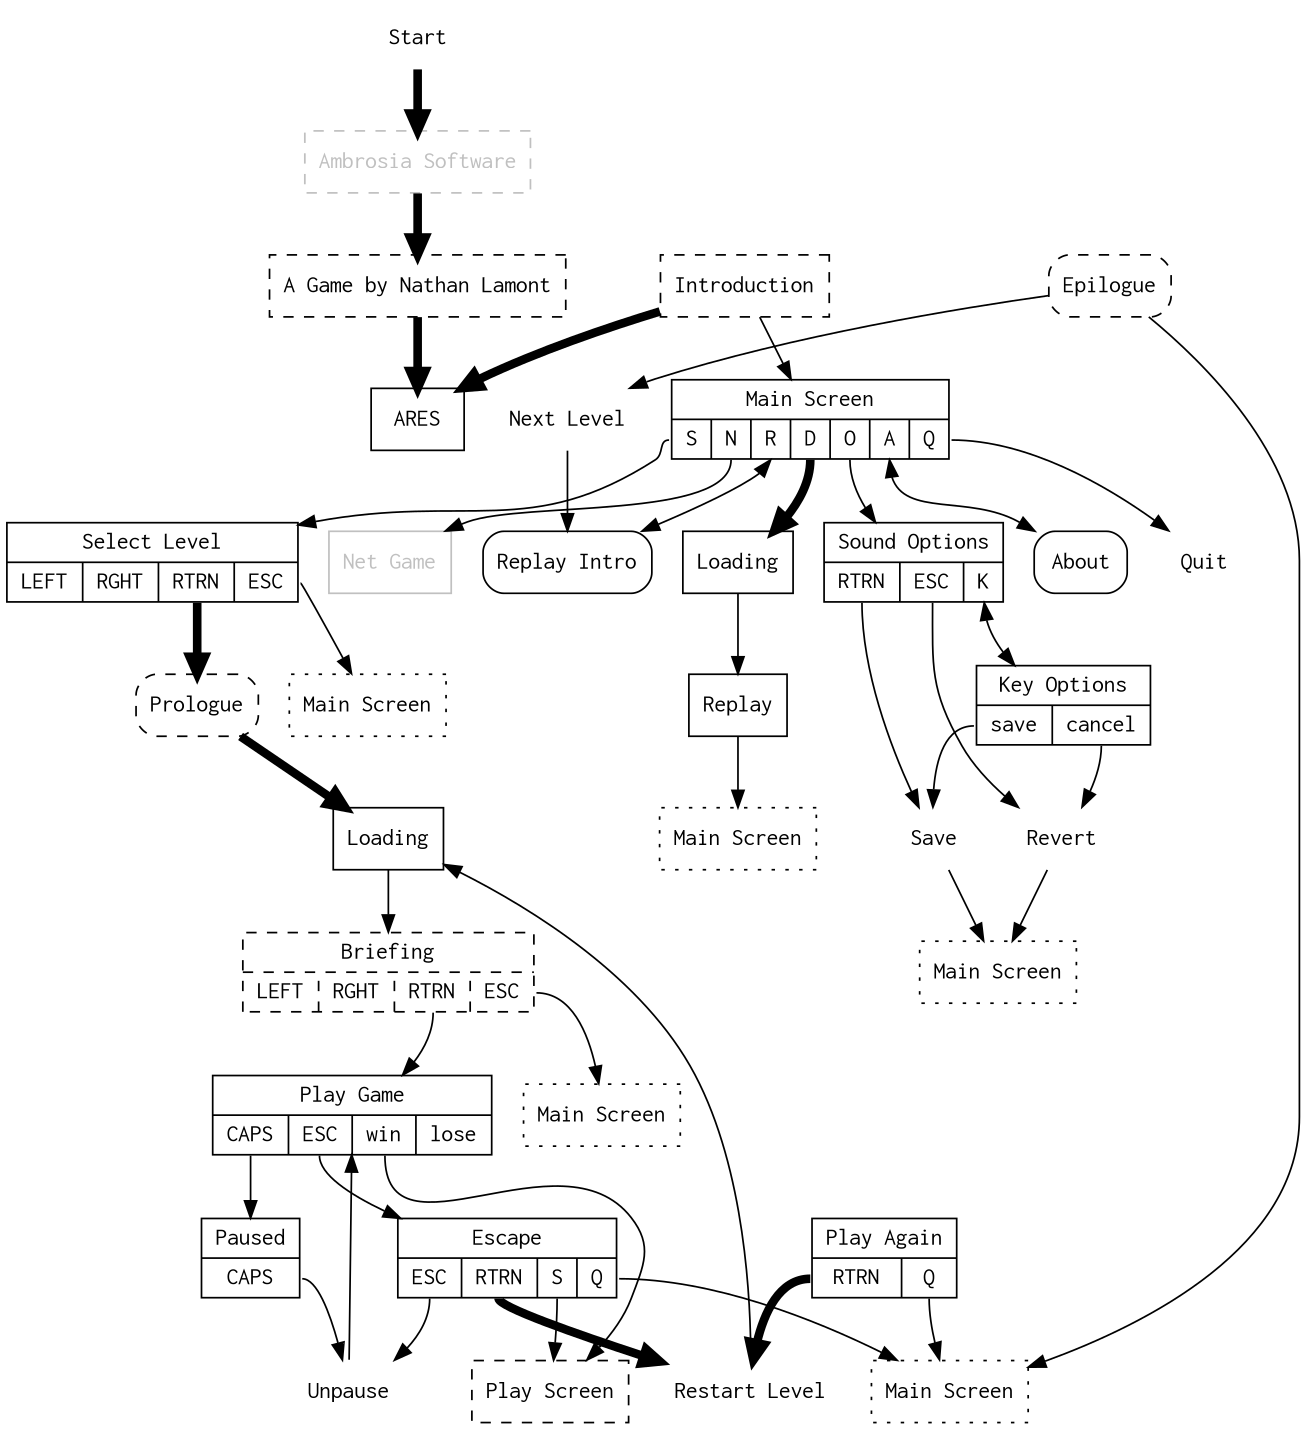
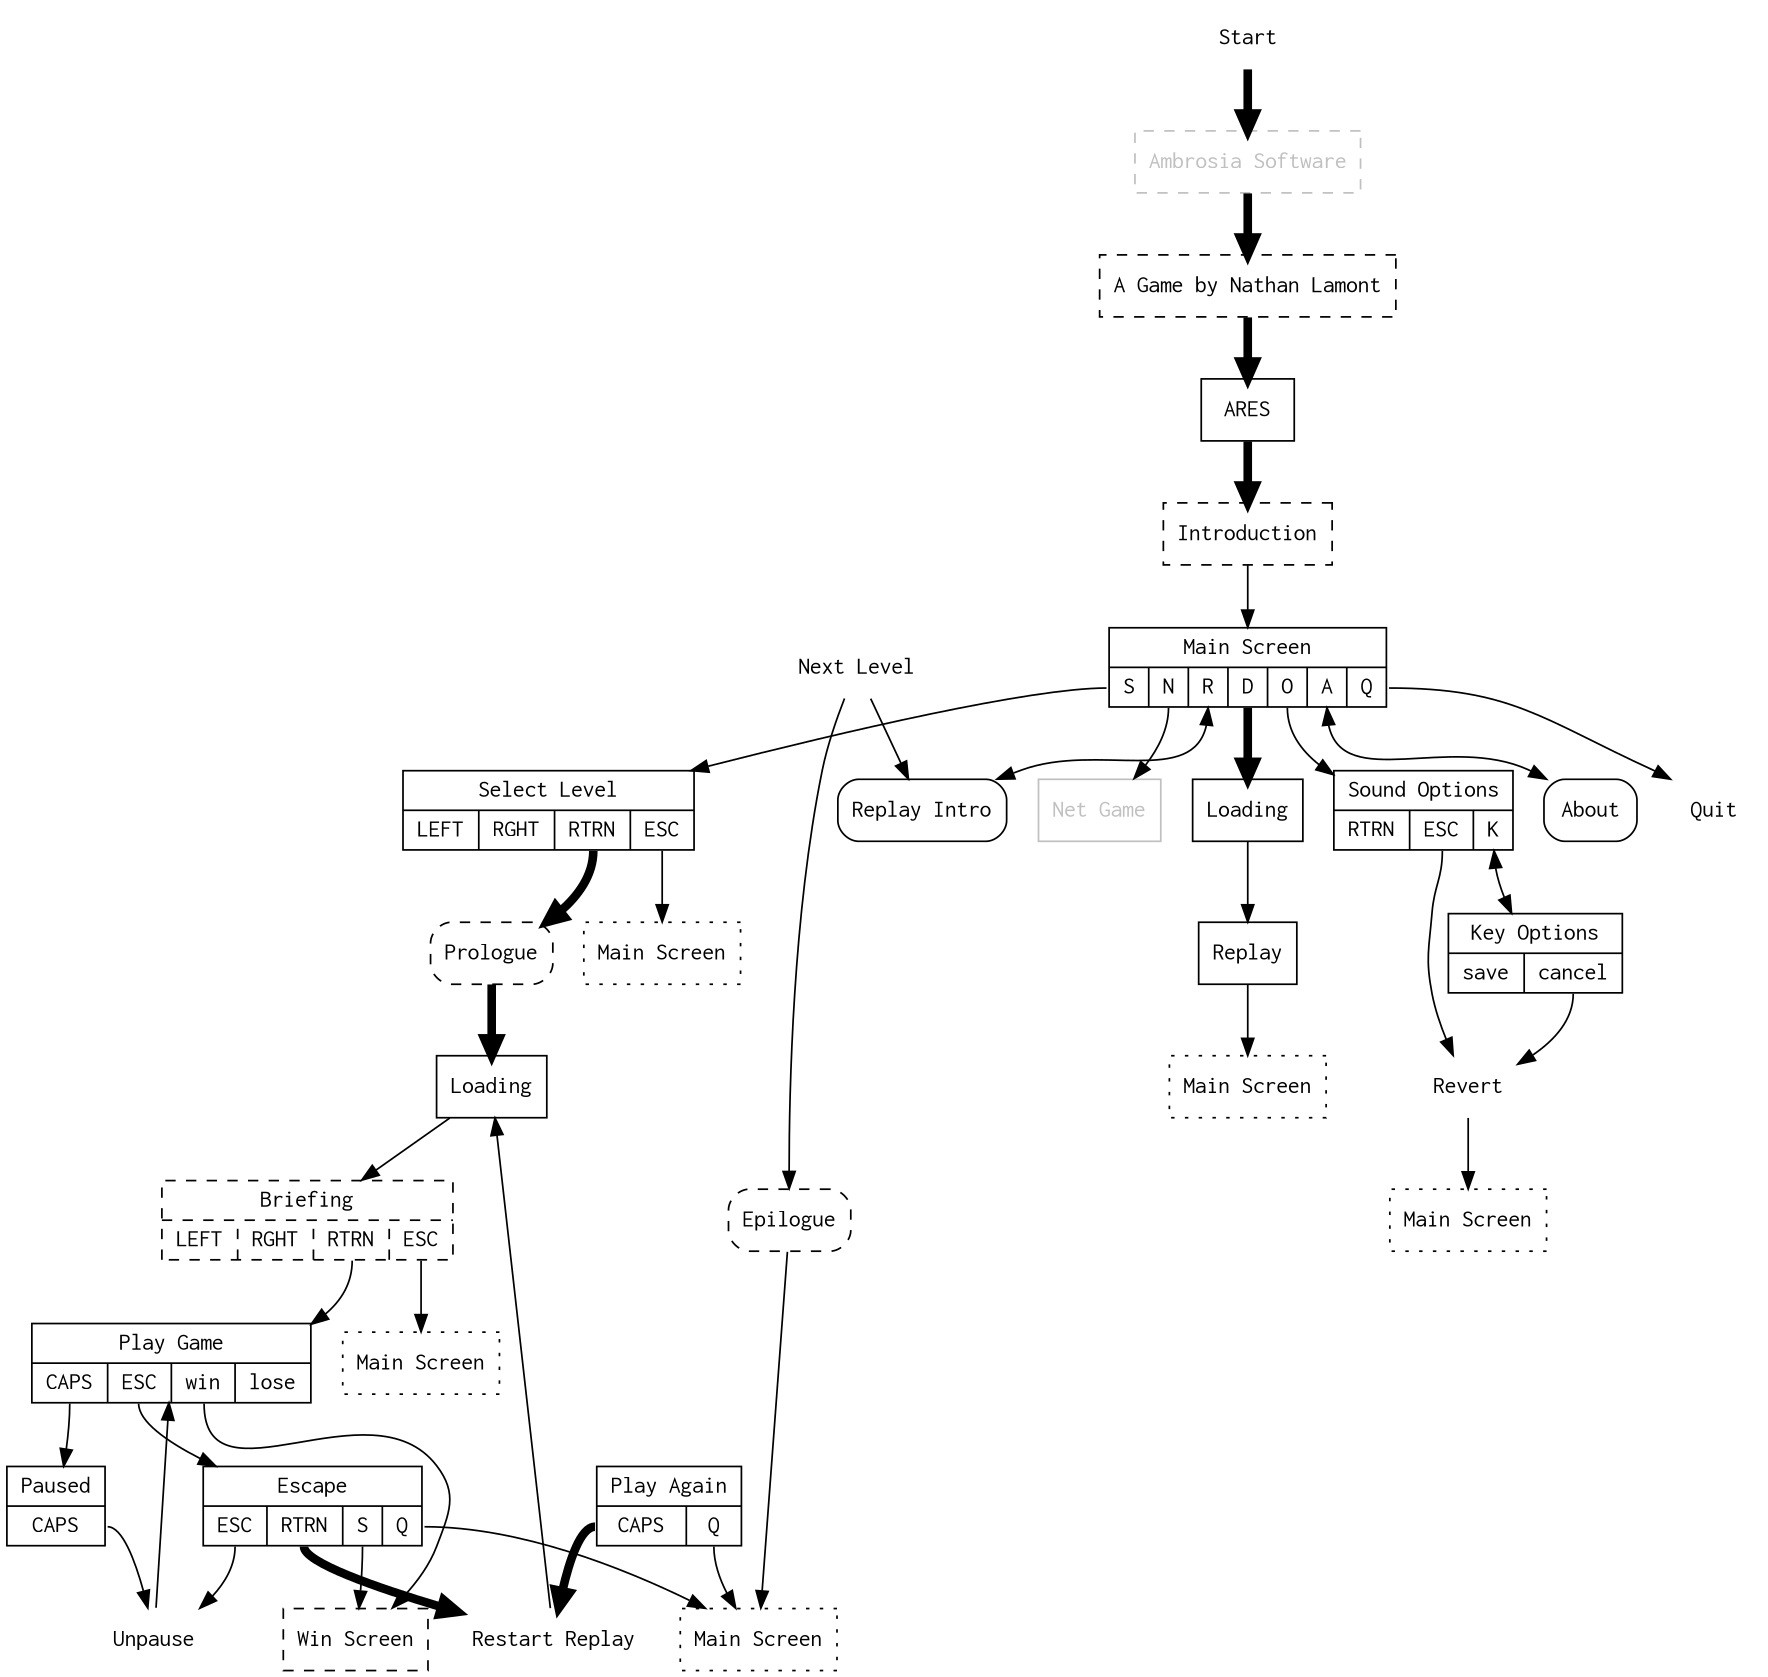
  digraph {
    fontname=Inconsolata
    node [fontname=Inconsolata shape=box]
    edge [fontname=Inconsolata]
    n1 [label=Start shape=none]
    n2 [color=gray fontcolor=gray label="Ambrosia Software" style=dashed]
    n3 [label="A Game by Nathan Lamont" style=dashed]
    n4 [label=ARES]
    n5 [label=Introduction style=dashed]
    n6 [label="{Main Screen|{<s>S|<n>N|<r>R|<d>D|<o>O|<a>A|<q>Q}}" shape=record]
    n7 [label="{Select Level|{LEFT|RGHT|<rtrn>RTRN|<esc>ESC}}" shape=record]
    n8 [color=gray fontcolor=gray label="Net Game"]
    n9 [label="Replay Intro" style=rounded]
    n10 [label=Loading]
    n11 [label="{Sound Options|{<rtrn>RTRN|<esc>ESC|<k>K}}" shape=record]
    n12 [label=About style=rounded]
    n13 [label=Quit shape=none]
    n14 [label="Main Screen" style=dotted]
    n15 [label=Prologue style="rounded,dashed"]
    n16 [label=Replay]
-   n17 [label=Save shape=none]
    n18 [label=Revert shape=none]
    n19 [label="{Key Options|{<save>save|<cancel>cancel}}" shape=record]
    n20 [label=Loading]
    n21 [label="{Briefing|{LEFT|RGHT|<rtrn>RTRN|<esc>ESC}}" shape=record style=dashed]
    n22 [label="Main Screen" style=dotted]
    n23 [label="{Play Game|{<caps>CAPS|<esc>ESC|<win>win|<lose>lose}}" shape=record]
    n24 [label="{Paused|<caps>CAPS}" shape=record]
    n25 [label="{Escape|{<esc>ESC|<rtrn>RTRN|<s>S|<q>Q}}" shape=record]
-   n26 [label="Play Screen" style=dashed]
+   n26 [label="Win Screen" style=dashed]
    n27 [label=Unpause shape=none]
-   n28 [label="Restart Level" shape=none]
+   n28 [label="Restart Replay" shape=none]
    n29 [label="Main Screen" style=dotted]
    n30 [label=Epilogue style="rounded,dashed"]
    n31 [label="Next Level" shape=none]
-   n32 [label="{Play Again|{<rtrn>RTRN|<q>Q}}" shape=record]
+   n32 [label="{Play Again|{<rtrn>CAPS|<q>Q}}" shape=record]
    n33 [label="Main Screen" style=dotted]
    n34 [label="Main Screen" style=dotted]
    n1 -> n2 [penwidth=5]
    n2 -> n3 [penwidth=5]
    n3 -> n4 [penwidth=5]
-   n5 -> n4 [penwidth=5]
+   n4 -> n5 [penwidth=5]
    n5 -> n6
    n6 -> n7 [tailport=s]
    n6 -> n8 [tailport=n]
    n6 -> n9 [dir=both tailport=r]
    n6 -> n10 [penwidth=5 tailport=d]
    n6 -> n11 [tailport=o]
    n6 -> n12 [dir=both tailport=a]
    n6 -> n13 [tailport=q]
    n7 -> n14 [tailport=esc]
    n7 -> n15 [penwidth=5 tailport=rtrn]
    n10 -> n16
-   n11 -> n17 [tailport=rtrn]
    n11 -> n18 [tailport=esc]
    n11 -> n19 [dir=both tailport=k]
    n15 -> n20 [penwidth=5]
    n16 -> n33
-   n17 -> n34
    n18 -> n34
-   n19 -> n17 [tailport=save]
    n19 -> n18 [tailport=cancel]
    n20 -> n21
    n21 -> n22 [tailport=esc]
    n21 -> n23 [tailport=rtrn]
    n23 -> n24 [tailport=caps]
    n23 -> n25 [tailport=esc]
    n23 -> n26 [tailport=win]
    n24 -> n27 [tailport=caps]
    n25 -> n26 [tailport=s]
    n25 -> n27 [tailport=esc]
    n25 -> n28 [penwidth=5 tailport=rtrn]
    n25 -> n29 [tailport=q]
    n27 -> n23
    n28 -> n20
    n30 -> n29
-   n30 -> n31
+   n31 -> n30
    n31 -> n9
    n32 -> n28 [penwidth=5 tailport=rtrn]
    n32 -> n29 [tailport=q]
  }
